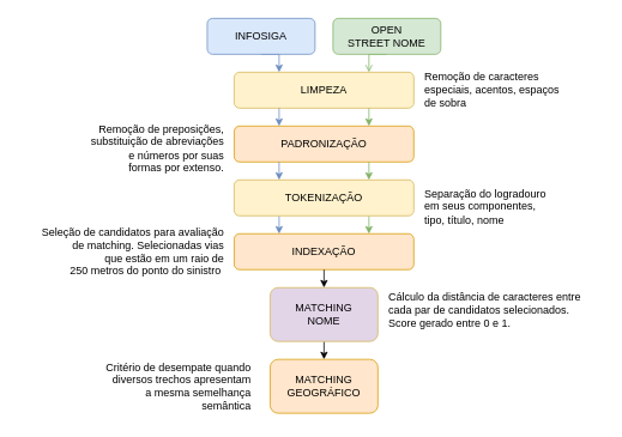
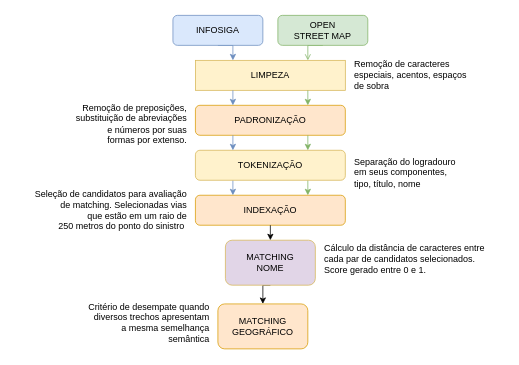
  <mxCell id="0" />
  <mxCell id="1" parent="0" />
  <mxCell id="2" style="edgeStyle=orthogonalEdgeStyle;rounded=0;orthogonalLoop=1;jettySize=auto;html=1;exitX=0.5;exitY=1;exitDx=0;exitDy=0;entryX=0.25;entryY=0;entryDx=0;entryDy=0;fillColor=#dae8fc;strokeColor=#6c8ebf;" edge="1" parent="1" source="3" target="6"><mxGeometry relative="1" as="geometry" /></mxCell>
  <mxCell id="3" value="INFOSIGA" style="rounded=1;whiteSpace=wrap;html=1;fontSize=12;glass=0;strokeWidth=1;shadow=0;fillColor=#dae8fc;strokeColor=#6c8ebf;" parent="1" vertex="1"><mxGeometry x="230" y="20" width="120" height="40" as="geometry" /></mxCell>
  <mxCell id="4" style="edgeStyle=orthogonalEdgeStyle;rounded=0;orthogonalLoop=1;jettySize=auto;html=1;exitX=0.5;exitY=1;exitDx=0;exitDy=0;entryX=0.75;entryY=0;entryDx=0;entryDy=0;fillColor=#d5e8d4;strokeColor=#82b366;endArrow=open;" edge="1" parent="1" source="5" target="6"><mxGeometry relative="1" as="geometry" /></mxCell>
- <mxCell id="5" value="OPEN &lt;br&gt;STREET NOME" style="rounded=1;whiteSpace=wrap;html=1;fontSize=12;glass=0;strokeWidth=1;shadow=0;fillColor=#d5e8d4;strokeColor=#82b366;" vertex="1" parent="1"><mxGeometry x="370" y="20" width="120" height="40" as="geometry" /></mxCell>
- <mxCell id="6" value="LIMPEZA" style="rounded=1;whiteSpace=wrap;html=1;fontSize=12;glass=0;strokeWidth=1;shadow=0;fillColor=#fff2cc;strokeColor=#d6b656;" vertex="1" parent="1"><mxGeometry x="260" y="80" width="200" height="40" as="geometry" /></mxCell>
+ <mxCell id="5" value="OPEN &lt;br&gt;STREET MAP" style="rounded=1;whiteSpace=wrap;html=1;fontSize=12;glass=0;strokeWidth=1;shadow=0;fillColor=#d5e8d4;strokeColor=#82b366;" vertex="1" parent="1"><mxGeometry x="370" y="20" width="120" height="40" as="geometry" /></mxCell>
+ <mxCell id="6" value="LIMPEZA" style="whiteSpace=wrap;html=1;fontSize=12;glass=0;strokeWidth=1;shadow=0;fillColor=#fff2cc;strokeColor=#d6b656;rounded=0;" vertex="1" parent="1"><mxGeometry x="260" y="80" width="200" height="40" as="geometry" /></mxCell>
  <mxCell id="7" style="edgeStyle=orthogonalEdgeStyle;rounded=0;orthogonalLoop=1;jettySize=auto;html=1;exitX=0.25;exitY=1;exitDx=0;exitDy=0;entryX=0.25;entryY=0;entryDx=0;entryDy=0;fillColor=#dae8fc;strokeColor=#6c8ebf;" edge="1" parent="1" source="9" target="10"><mxGeometry relative="1" as="geometry" /></mxCell>
  <mxCell id="8" style="edgeStyle=orthogonalEdgeStyle;rounded=0;orthogonalLoop=1;jettySize=auto;html=1;exitX=0.75;exitY=1;exitDx=0;exitDy=0;entryX=0.75;entryY=0;entryDx=0;entryDy=0;fillColor=#d5e8d4;strokeColor=#82b366;" edge="1" parent="1" source="9" target="10"><mxGeometry relative="1" as="geometry" /></mxCell>
  <mxCell id="9" value="TOKENIZAÇÃO" style="rounded=1;whiteSpace=wrap;html=1;fontSize=12;glass=0;strokeWidth=1;shadow=0;fillColor=#fff2cc;strokeColor=#d6b656;" vertex="1" parent="1"><mxGeometry x="260" y="200" width="200" height="40" as="geometry" /></mxCell>
  <mxCell id="10" value="INDEXAÇÃO" style="rounded=1;whiteSpace=wrap;html=1;fontSize=12;glass=0;strokeWidth=1;shadow=0;fillColor=#ffe6cc;strokeColor=#d79b00;" vertex="1" parent="1"><mxGeometry x="260" y="260" width="200" height="40" as="geometry" /></mxCell>
  <mxCell id="11" style="edgeStyle=orthogonalEdgeStyle;rounded=0;orthogonalLoop=1;jettySize=auto;html=1;exitX=0.5;exitY=1;exitDx=0;exitDy=0;entryX=0.5;entryY=0;entryDx=0;entryDy=0;" edge="1" parent="1" source="12" target="13"><mxGeometry relative="1" as="geometry" /></mxCell>
  <mxCell id="12" value="MATCHING&lt;br&gt;NOME" style="rounded=1;whiteSpace=wrap;html=1;fontSize=12;glass=0;strokeWidth=1;shadow=0;fillColor=#e1d5e7;strokeColor=#d6b656;" vertex="1" parent="1"><mxGeometry x="300" y="320" width="120" height="60" as="geometry" /></mxCell>
- <mxCell id="13" value="MATCHING GEOGRÁFICO" style="rounded=1;whiteSpace=wrap;html=1;fontSize=12;glass=0;strokeWidth=1;shadow=0;fillColor=#ffe6cc;strokeColor=#d79b00;" vertex="1" parent="1"><mxGeometry x="300" y="400" width="120" height="60" as="geometry" /></mxCell>
+ <mxCell id="13" value="MATCHING GEOGRÁFICO" style="rounded=1;whiteSpace=wrap;html=1;fontSize=12;glass=0;strokeWidth=1;shadow=0;fillColor=#ffe6cc;strokeColor=#d79b00;" vertex="1" parent="1"><mxGeometry x="290" y="405" width="120" height="60" as="geometry" /></mxCell>
  <mxCell id="14" value="Remoção de caracteres&lt;br&gt;especiais, acentos, espaços&lt;br&gt;de sobra" style="text;html=1;align=left;verticalAlign=middle;resizable=0;points=[];autosize=1;strokeColor=none;fillColor=none;fontColor=light-dark(#000000,#EDEDED);labelBorderColor=none;textShadow=0;labelBackgroundColor=none;" vertex="1" parent="1"><mxGeometry x="470" y="70" width="170" height="60" as="geometry" /></mxCell>
  <mxCell id="15" value="PADRONIZAÇÃO" style="rounded=1;whiteSpace=wrap;html=1;fontSize=12;glass=0;strokeWidth=1;shadow=0;fillColor=#ffe6cc;strokeColor=#d79b00;" vertex="1" parent="1"><mxGeometry x="260" y="140" width="200" height="40" as="geometry" /></mxCell>
  <mxCell id="16" style="edgeStyle=orthogonalEdgeStyle;rounded=0;orthogonalLoop=1;jettySize=auto;html=1;exitX=0.25;exitY=1;exitDx=0;exitDy=0;entryX=0.25;entryY=0;entryDx=0;entryDy=0;fillColor=#dae8fc;strokeColor=#6c8ebf;" edge="1" parent="1" source="15" target="9"><mxGeometry relative="1" as="geometry"><mxPoint x="320" y="310" as="sourcePoint" /><mxPoint x="320" y="330" as="targetPoint" /></mxGeometry></mxCell>
  <mxCell id="17" style="edgeStyle=orthogonalEdgeStyle;rounded=0;orthogonalLoop=1;jettySize=auto;html=1;exitX=0.25;exitY=1;exitDx=0;exitDy=0;fillColor=#dae8fc;strokeColor=#6c8ebf;" edge="1" parent="1" source="6"><mxGeometry relative="1" as="geometry"><mxPoint x="320" y="190" as="sourcePoint" /><mxPoint x="310" y="140" as="targetPoint" /></mxGeometry></mxCell>
  <mxCell id="18" style="edgeStyle=orthogonalEdgeStyle;rounded=0;orthogonalLoop=1;jettySize=auto;html=1;exitX=0.75;exitY=1;exitDx=0;exitDy=0;fillColor=#d5e8d4;strokeColor=#82b366;" edge="1" parent="1" source="15"><mxGeometry relative="1" as="geometry"><mxPoint x="420" y="250" as="sourcePoint" /><mxPoint x="410" y="200" as="targetPoint" /></mxGeometry></mxCell>
  <mxCell id="19" style="edgeStyle=orthogonalEdgeStyle;rounded=0;orthogonalLoop=1;jettySize=auto;html=1;exitX=0.75;exitY=1;exitDx=0;exitDy=0;fillColor=#d5e8d4;strokeColor=#82b366;" edge="1" parent="1" source="6"><mxGeometry relative="1" as="geometry"><mxPoint x="420" y="190" as="sourcePoint" /><mxPoint x="410" y="140" as="targetPoint" /></mxGeometry></mxCell>
  <mxCell id="20" value="Remoção de preposições, &lt;br&gt;substituição de abreviações&lt;br&gt;&amp;nbsp;e números por suas &lt;br&gt;formas por extenso." style="text;html=1;align=right;verticalAlign=middle;resizable=0;points=[];autosize=1;strokeColor=none;fillColor=none;" vertex="1" parent="1"><mxGeometry x="80" y="130" width="170" height="70" as="geometry" /></mxCell>
  <mxCell id="21" value="Separação do logradouro &lt;br&gt;em seus componentes, &lt;br&gt;tipo, título, nome" style="text;html=1;align=left;verticalAlign=middle;resizable=0;points=[];autosize=1;strokeColor=none;fillColor=none;" vertex="1" parent="1"><mxGeometry x="470" y="200" width="160" height="60" as="geometry" /></mxCell>
  <mxCell id="22" value="Seleção de candidatos para avaliação&lt;br&gt;&amp;nbsp;de matching. Selecionadas vias&lt;br&gt;&amp;nbsp;que estão em um raio de&lt;br&gt;&amp;nbsp;250 metros do ponto do sinistro&amp;nbsp;" style="text;html=1;align=right;verticalAlign=middle;resizable=0;points=[];autosize=1;strokeColor=none;fillColor=none;" vertex="1" parent="1"><mxGeometry x="20" y="245" width="230" height="70" as="geometry" /></mxCell>
  <mxCell id="23" style="edgeStyle=orthogonalEdgeStyle;rounded=0;orthogonalLoop=1;jettySize=auto;html=1;exitX=0.5;exitY=1;exitDx=0;exitDy=0;" edge="1" parent="1" source="10"><mxGeometry relative="1" as="geometry"><mxPoint x="370" y="370" as="sourcePoint" /><mxPoint x="360" y="320" as="targetPoint" /></mxGeometry></mxCell>
  <mxCell id="24" value="Cálculo da distância de caracteres entre&lt;br&gt;cada par de candidatos selecionados. &lt;br&gt;Score gerado entre 0 e 1.&amp;nbsp;" style="text;html=1;align=left;verticalAlign=middle;resizable=0;points=[];autosize=1;strokeColor=none;fillColor=none;" vertex="1" parent="1"><mxGeometry x="430" y="315" width="240" height="60" as="geometry" /></mxCell>
  <mxCell id="25" value="Critério de desempate quando&lt;br&gt;diversos trechos apresentam&lt;br&gt;a mesma semelhança &lt;br&gt;semântica" style="text;html=1;align=right;verticalAlign=middle;resizable=0;points=[];autosize=1;strokeColor=none;fillColor=none;" vertex="1" parent="1"><mxGeometry x="100" y="395" width="180" height="70" as="geometry" /></mxCell>
